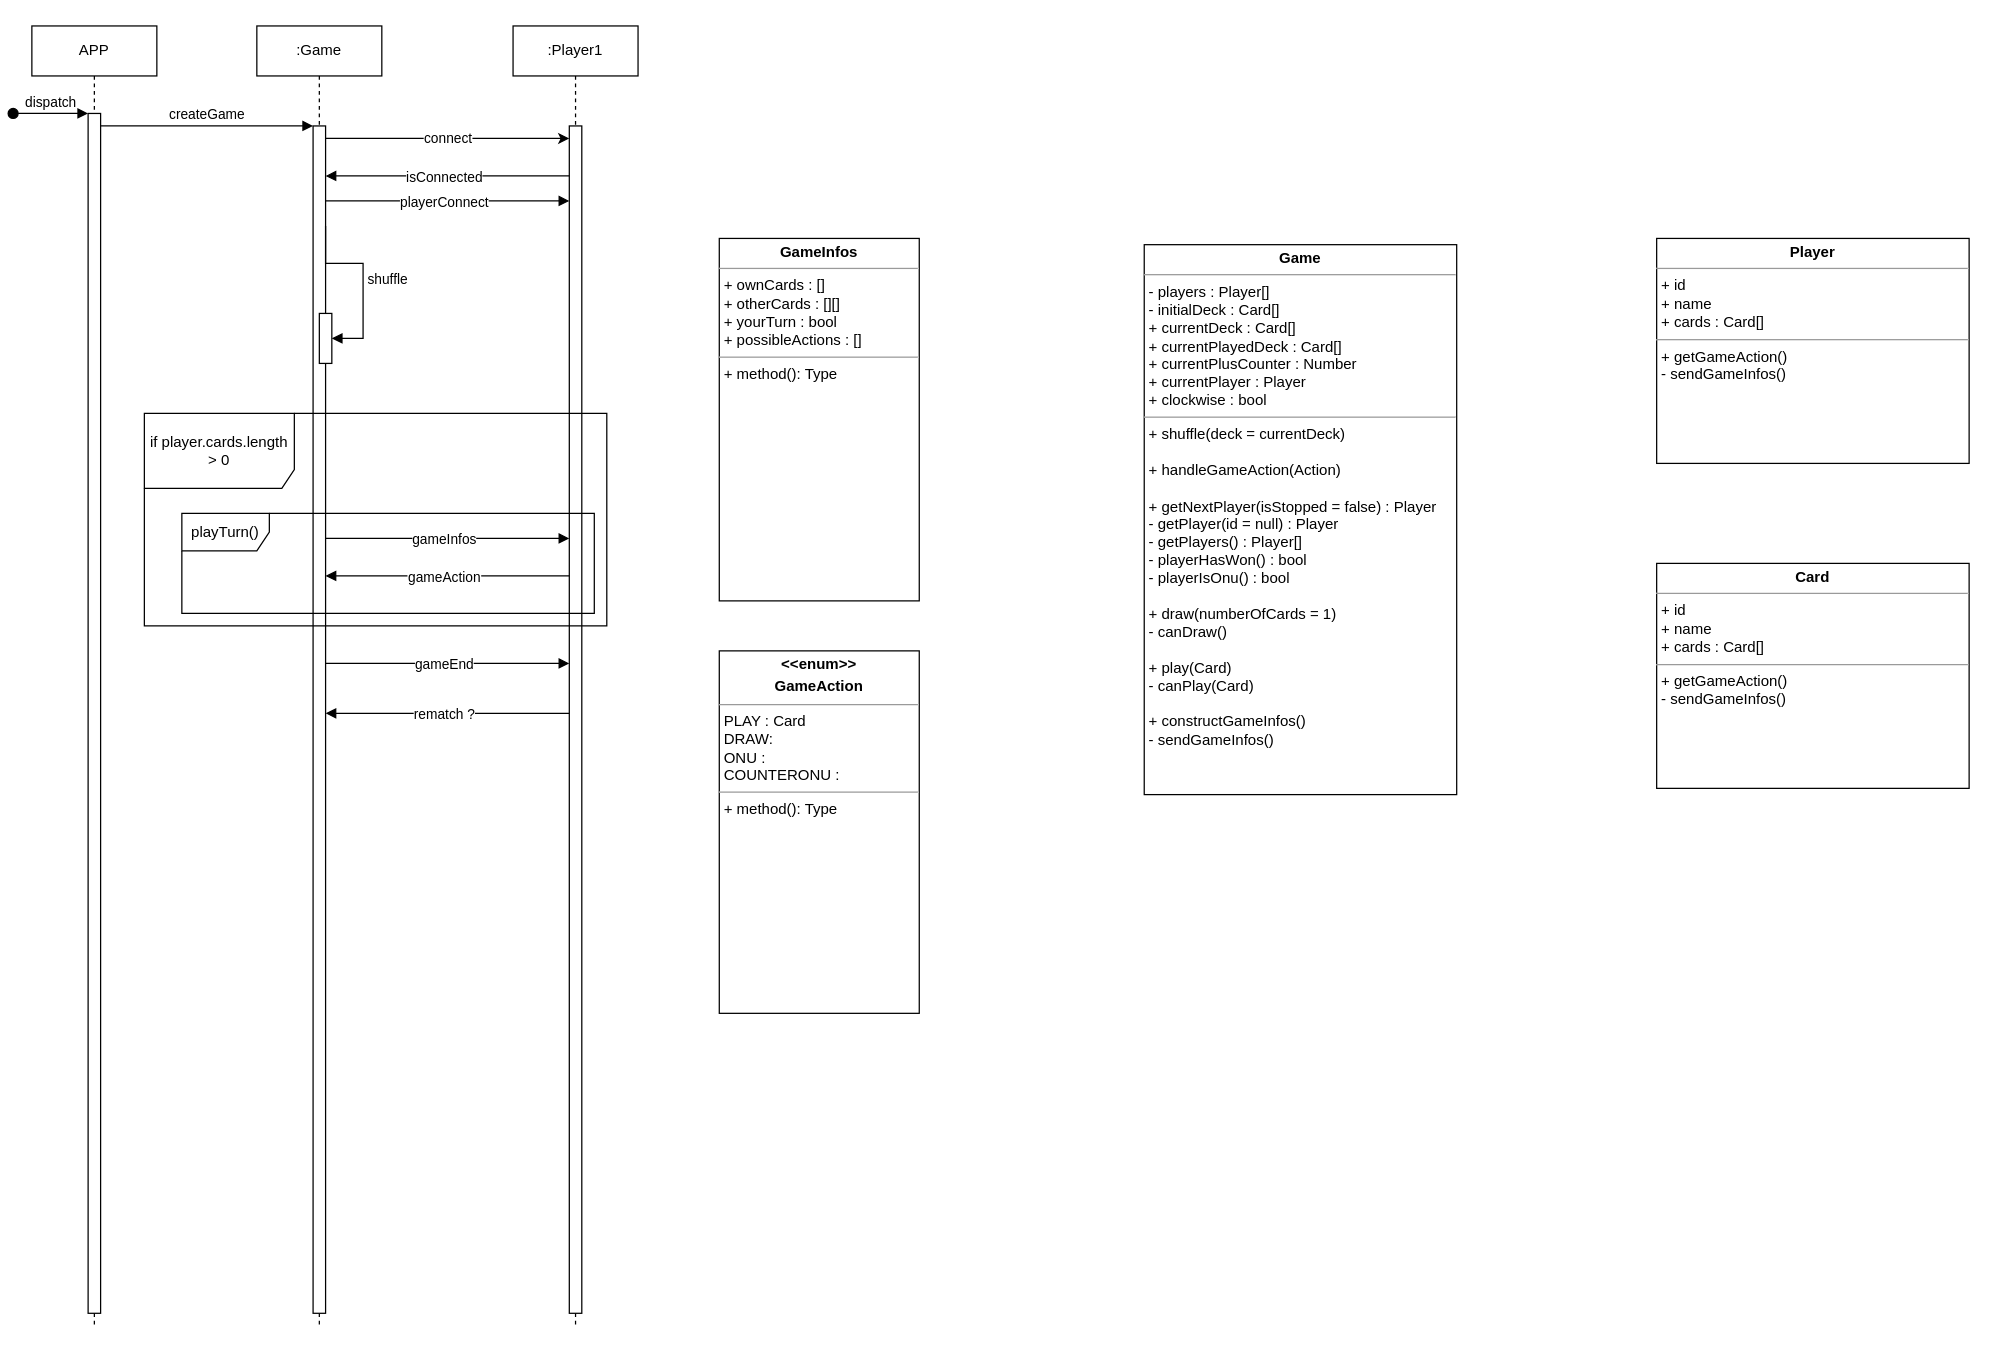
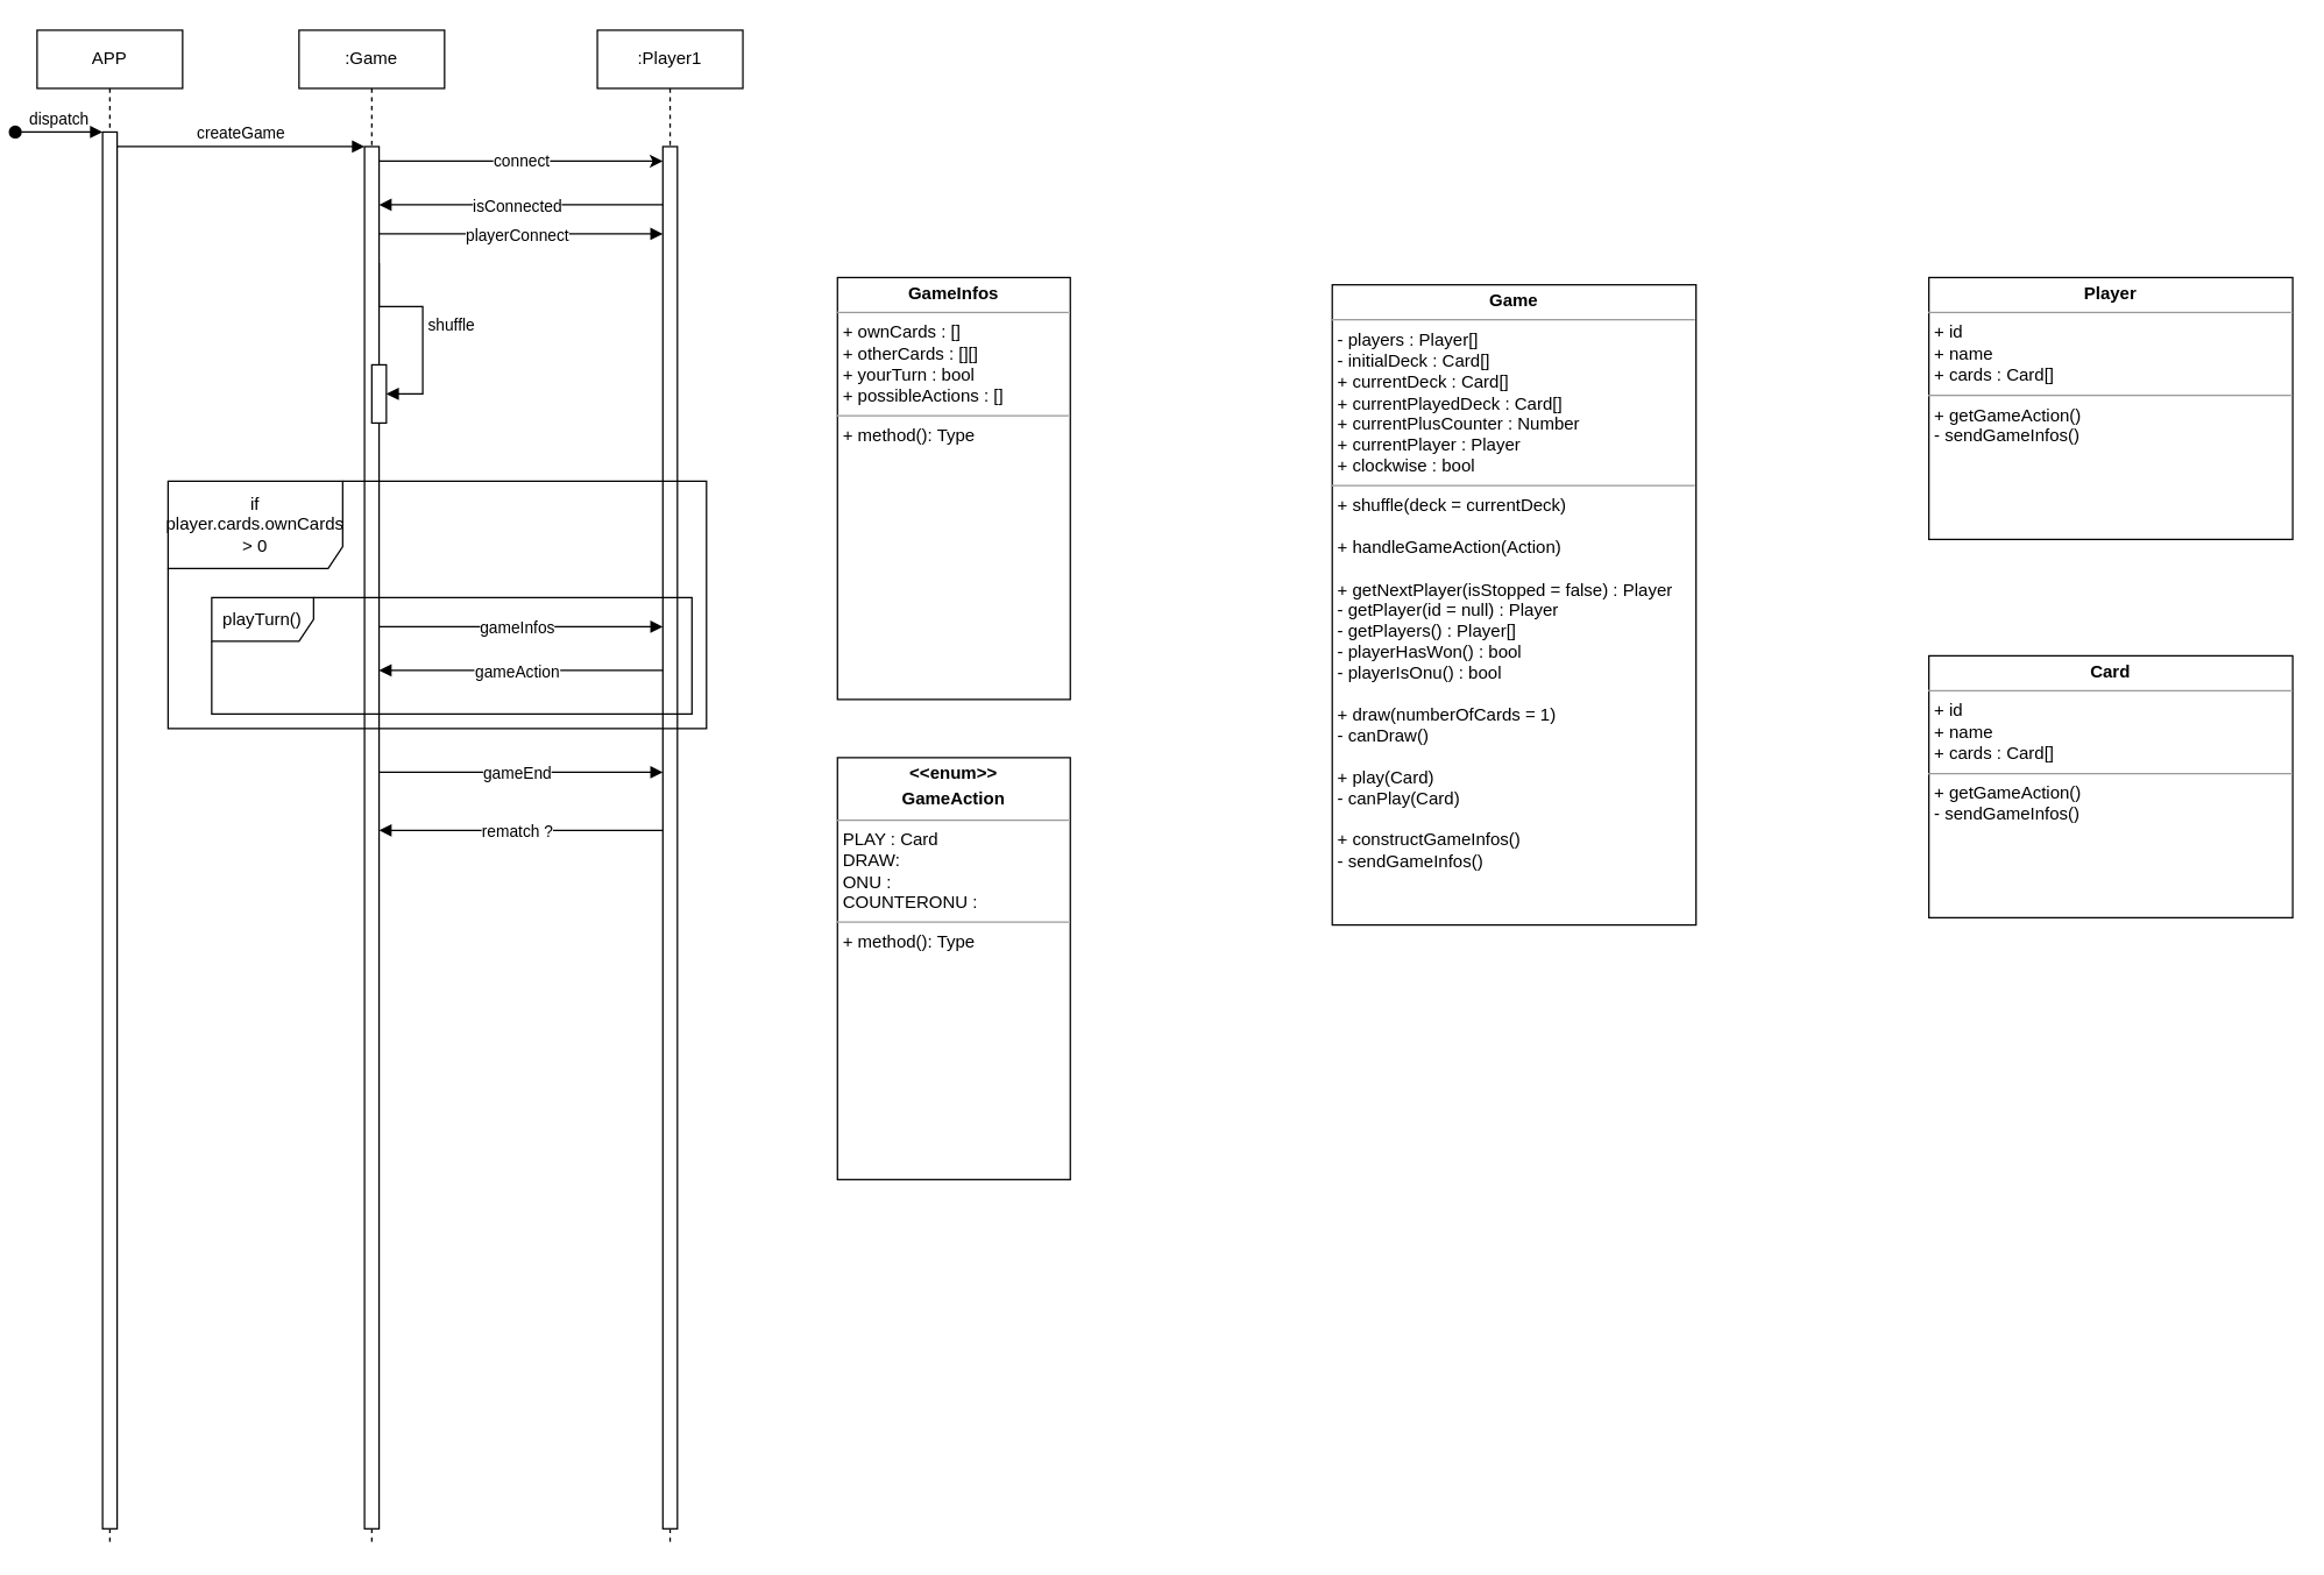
  <mxCell id="0" />
  <mxCell id="1" parent="0" />
  <mxCell id="2" value="APP" style="shape=umlLifeline;perimeter=lifelinePerimeter;whiteSpace=wrap;html=1;container=0;dropTarget=0;collapsible=0;recursiveResize=0;outlineConnect=0;portConstraint=eastwest;newEdgeStyle={&quot;edgeStyle&quot;:&quot;elbowEdgeStyle&quot;,&quot;elbow&quot;:&quot;vertical&quot;,&quot;curved&quot;:0,&quot;rounded&quot;:0};" parent="1" vertex="1"><mxGeometry x="20" y="20" width="100" height="1040" as="geometry" /></mxCell>
  <mxCell id="3" value="" style="html=1;points=[];perimeter=orthogonalPerimeter;outlineConnect=0;targetShapes=umlLifeline;portConstraint=eastwest;newEdgeStyle={&quot;edgeStyle&quot;:&quot;elbowEdgeStyle&quot;,&quot;elbow&quot;:&quot;vertical&quot;,&quot;curved&quot;:0,&quot;rounded&quot;:0};" parent="2" vertex="1"><mxGeometry x="45" y="70" width="10" height="960" as="geometry" /></mxCell>
  <mxCell id="4" value="dispatch" style="html=1;verticalAlign=bottom;startArrow=oval;endArrow=block;startSize=8;edgeStyle=elbowEdgeStyle;elbow=vertical;curved=0;rounded=0;" parent="2" target="3" edge="1"><mxGeometry relative="1" as="geometry"><mxPoint x="-15" y="70" as="sourcePoint" /></mxGeometry></mxCell>
  <mxCell id="5" value=":Game" style="shape=umlLifeline;perimeter=lifelinePerimeter;whiteSpace=wrap;html=1;container=0;dropTarget=0;collapsible=0;recursiveResize=0;outlineConnect=0;portConstraint=eastwest;newEdgeStyle={&quot;edgeStyle&quot;:&quot;elbowEdgeStyle&quot;,&quot;elbow&quot;:&quot;vertical&quot;,&quot;curved&quot;:0,&quot;rounded&quot;:0};" parent="1" vertex="1"><mxGeometry x="200" y="20" width="100" height="1040" as="geometry" /></mxCell>
  <mxCell id="6" value="" style="html=1;points=[];perimeter=orthogonalPerimeter;outlineConnect=0;targetShapes=umlLifeline;portConstraint=eastwest;newEdgeStyle={&quot;edgeStyle&quot;:&quot;elbowEdgeStyle&quot;,&quot;elbow&quot;:&quot;vertical&quot;,&quot;curved&quot;:0,&quot;rounded&quot;:0};" parent="5" vertex="1"><mxGeometry x="45" y="80" width="10" height="950" as="geometry" /></mxCell>
  <mxCell id="7" value="" style="html=1;points=[[0,0,0,0,5],[0,1,0,0,-5],[1,0,0,0,5],[1,1,0,0,-5]];perimeter=orthogonalPerimeter;outlineConnect=0;targetShapes=umlLifeline;portConstraint=eastwest;newEdgeStyle={&quot;curved&quot;:0,&quot;rounded&quot;:0};" vertex="1" parent="5"><mxGeometry x="50" y="230" width="10" height="40" as="geometry" /></mxCell>
  <mxCell id="8" value="shuffle" style="html=1;align=left;spacingLeft=2;endArrow=block;rounded=0;edgeStyle=orthogonalEdgeStyle;curved=0;rounded=0;" edge="1" target="7" parent="5"><mxGeometry relative="1" as="geometry"><mxPoint x="55" y="160" as="sourcePoint" /><Array as="points"><mxPoint x="85" y="190" /></Array></mxGeometry></mxCell>
  <mxCell id="9" value="createGame" style="html=1;verticalAlign=bottom;endArrow=block;edgeStyle=elbowEdgeStyle;elbow=vertical;curved=0;rounded=0;" parent="1" source="3" target="6" edge="1"><mxGeometry relative="1" as="geometry"><mxPoint x="175" y="110" as="sourcePoint" /><Array as="points"><mxPoint x="160" y="100" /></Array></mxGeometry></mxCell>
  <mxCell id="10" value=":Player1" style="shape=umlLifeline;perimeter=lifelinePerimeter;whiteSpace=wrap;html=1;container=0;dropTarget=0;collapsible=0;recursiveResize=0;outlineConnect=0;portConstraint=eastwest;newEdgeStyle={&quot;edgeStyle&quot;:&quot;elbowEdgeStyle&quot;,&quot;elbow&quot;:&quot;vertical&quot;,&quot;curved&quot;:0,&quot;rounded&quot;:0};" vertex="1" parent="1"><mxGeometry x="405" y="20" width="100" height="1040" as="geometry" /></mxCell>
  <mxCell id="11" value="" style="html=1;points=[];perimeter=orthogonalPerimeter;outlineConnect=0;targetShapes=umlLifeline;portConstraint=eastwest;newEdgeStyle={&quot;edgeStyle&quot;:&quot;elbowEdgeStyle&quot;,&quot;elbow&quot;:&quot;vertical&quot;,&quot;curved&quot;:0,&quot;rounded&quot;:0};" vertex="1" parent="10"><mxGeometry x="45" y="80" width="10" height="950" as="geometry" /></mxCell>
  <mxCell id="12" value="connect" style="edgeStyle=elbowEdgeStyle;rounded=0;orthogonalLoop=1;jettySize=auto;html=1;elbow=vertical;curved=0;" edge="1" parent="1"><mxGeometry relative="1" as="geometry"><mxPoint x="255" y="110.004" as="sourcePoint" /><mxPoint x="450" y="110.004" as="targetPoint" /><Array as="points"><mxPoint x="350" y="110" /></Array></mxGeometry></mxCell>
  <mxCell id="13" value="isConnected" style="html=1;verticalAlign=bottom;endArrow=block;edgeStyle=elbowEdgeStyle;elbow=vertical;curved=0;rounded=0;" edge="1" parent="1" source="11" target="6"><mxGeometry x="0.026" y="10" relative="1" as="geometry"><mxPoint x="255" y="150" as="sourcePoint" /><Array as="points"><mxPoint x="360" y="140" /></Array><mxPoint x="90" y="150" as="targetPoint" /><mxPoint as="offset" /></mxGeometry></mxCell>
  <mxCell id="14" value="playerConnect" style="html=1;verticalAlign=bottom;endArrow=block;edgeStyle=elbowEdgeStyle;elbow=vertical;curved=0;rounded=0;" edge="1" parent="1" source="6" target="11"><mxGeometry x="-0.026" y="-10" relative="1" as="geometry"><mxPoint x="85" y="110" as="sourcePoint" /><Array as="points"><mxPoint x="350" y="160" /></Array><mxPoint x="255" y="110" as="targetPoint" /><mxPoint as="offset" /></mxGeometry></mxCell>
  <mxCell id="15" value="gameInfos" style="html=1;verticalAlign=bottom;endArrow=block;curved=0;rounded=0;" edge="1" parent="1"><mxGeometry x="-0.024" y="-10" width="80" relative="1" as="geometry"><mxPoint x="255" y="430" as="sourcePoint" /><mxPoint x="450" y="430" as="targetPoint" /><Array as="points"><mxPoint x="350" y="430" /></Array><mxPoint as="offset" /></mxGeometry></mxCell>
  <mxCell id="16" value="&lt;p style=&quot;margin:0px;margin-top:4px;text-align:center;&quot;&gt;&lt;b&gt;GameInfos&lt;/b&gt;&lt;/p&gt;&lt;hr size=&quot;1&quot;&gt;&lt;p style=&quot;margin:0px;margin-left:4px;&quot;&gt;+ ownCards : []&lt;/p&gt;&lt;p style=&quot;margin:0px;margin-left:4px;&quot;&gt;+ otherCards : [][]&lt;/p&gt;&lt;p style=&quot;margin:0px;margin-left:4px;&quot;&gt;+ yourTurn : bool&lt;/p&gt;&lt;p style=&quot;margin:0px;margin-left:4px;&quot;&gt;+ possibleActions : []&lt;/p&gt;&lt;hr size=&quot;1&quot;&gt;&lt;p style=&quot;margin:0px;margin-left:4px;&quot;&gt;+ method(): Type&lt;/p&gt;" style="verticalAlign=top;align=left;overflow=fill;fontSize=12;fontFamily=Helvetica;html=1;whiteSpace=wrap;" vertex="1" parent="1"><mxGeometry x="570" y="190" width="160" height="290" as="geometry" /></mxCell>
  <mxCell id="17" value="gameAction" style="html=1;verticalAlign=bottom;endArrow=block;curved=0;rounded=0;" edge="1" parent="1"><mxGeometry x="0.026" y="10" width="80" relative="1" as="geometry"><mxPoint x="450" y="460" as="sourcePoint" /><mxPoint x="255" y="460" as="targetPoint" /><Array as="points"><mxPoint x="360" y="460" /></Array><mxPoint as="offset" /></mxGeometry></mxCell>
  <mxCell id="18" value="playTurn()" style="shape=umlFrame;whiteSpace=wrap;html=1;pointerEvents=0;width=70;height=30;" vertex="1" parent="1"><mxGeometry x="140" y="410" width="330" height="80" as="geometry" /></mxCell>
- <mxCell id="19" value="if player.cards.length&lt;br&gt;&amp;gt; 0" style="shape=umlFrame;whiteSpace=wrap;html=1;pointerEvents=0;width=120;height=60;" vertex="1" parent="1"><mxGeometry x="110" y="330" width="370" height="170" as="geometry" /></mxCell>
+ <mxCell id="19" value="if player.cards.ownCards&lt;br&gt;&amp;gt; 0" style="shape=umlFrame;whiteSpace=wrap;html=1;pointerEvents=0;width=120;height=60;" vertex="1" parent="1"><mxGeometry x="110" y="330" width="370" height="170" as="geometry" /></mxCell>
  <mxCell id="20" value="gameEnd" style="html=1;verticalAlign=bottom;endArrow=block;edgeStyle=elbowEdgeStyle;elbow=vertical;curved=0;rounded=0;" edge="1" parent="1" source="6" target="11"><mxGeometry x="-0.026" y="-10" relative="1" as="geometry"><mxPoint x="265" y="539.58" as="sourcePoint" /><Array as="points"><mxPoint x="360" y="530" /></Array><mxPoint x="460" y="539.58" as="targetPoint" /><mxPoint as="offset" /></mxGeometry></mxCell>
  <mxCell id="21" value="rematch ?" style="html=1;verticalAlign=bottom;endArrow=block;edgeStyle=elbowEdgeStyle;elbow=vertical;curved=0;rounded=0;" edge="1" parent="1" source="11" target="6"><mxGeometry x="0.026" y="10" relative="1" as="geometry"><mxPoint x="265" y="540" as="sourcePoint" /><Array as="points"><mxPoint x="370" y="570" /></Array><mxPoint x="460" y="540" as="targetPoint" /><mxPoint as="offset" /></mxGeometry></mxCell>
  <mxCell id="22" value="&lt;p style=&quot;margin:0px;margin-top:4px;text-align:center;&quot;&gt;&lt;b&gt;&amp;lt;&amp;lt;enum&amp;gt;&amp;gt;&lt;/b&gt;&lt;/p&gt;&lt;p style=&quot;margin:0px;margin-top:4px;text-align:center;&quot;&gt;&lt;b&gt;GameAction&lt;/b&gt;&lt;/p&gt;&lt;hr size=&quot;1&quot;&gt;&lt;p style=&quot;margin:0px;margin-left:4px;&quot;&gt;PLAY : Card&lt;/p&gt;&lt;p style=&quot;margin:0px;margin-left:4px;&quot;&gt;DRAW:&amp;nbsp;&lt;/p&gt;&lt;p style=&quot;margin:0px;margin-left:4px;&quot;&gt;ONU :&lt;/p&gt;&lt;p style=&quot;margin:0px;margin-left:4px;&quot;&gt;COUNTERONU :&lt;/p&gt;&lt;hr size=&quot;1&quot;&gt;&lt;p style=&quot;margin:0px;margin-left:4px;&quot;&gt;+ method(): Type&lt;/p&gt;" style="verticalAlign=top;align=left;overflow=fill;fontSize=12;fontFamily=Helvetica;html=1;whiteSpace=wrap;" vertex="1" parent="1"><mxGeometry x="570" y="520" width="160" height="290" as="geometry" /></mxCell>
  <mxCell id="23" value="&lt;p style=&quot;margin:0px;margin-top:4px;text-align:center;&quot;&gt;&lt;b&gt;Game&lt;/b&gt;&lt;/p&gt;&lt;hr size=&quot;1&quot;&gt;&lt;p style=&quot;margin:0px;margin-left:4px;&quot;&gt;- players : Player[]&lt;/p&gt;&lt;p style=&quot;margin:0px;margin-left:4px;&quot;&gt;- initialDeck : Card[]&lt;/p&gt;&lt;p style=&quot;margin:0px;margin-left:4px;&quot;&gt;+ currentDeck : Card[]&lt;/p&gt;&lt;p style=&quot;margin:0px;margin-left:4px;&quot;&gt;+ currentPlayedDeck : Card[]&lt;br&gt;&lt;/p&gt;&lt;p style=&quot;margin:0px;margin-left:4px;&quot;&gt;+ currentPlusCounter : Number&lt;/p&gt;&lt;p style=&quot;margin:0px;margin-left:4px;&quot;&gt;+ currentPlayer : Player&lt;/p&gt;&lt;p style=&quot;margin:0px;margin-left:4px;&quot;&gt;+ clockwise : bool&lt;/p&gt;&lt;hr size=&quot;1&quot;&gt;&lt;p style=&quot;margin:0px;margin-left:4px;&quot;&gt;+ shuffle(deck = currentDeck)&lt;br&gt;&lt;/p&gt;&lt;p style=&quot;margin:0px;margin-left:4px;&quot;&gt;&lt;br&gt;&lt;/p&gt;&lt;p style=&quot;margin:0px;margin-left:4px;&quot;&gt;+ handleGameAction(Action)&lt;/p&gt;&lt;p style=&quot;margin:0px;margin-left:4px;&quot;&gt;&lt;br&gt;&lt;/p&gt;&lt;p style=&quot;margin:0px;margin-left:4px;&quot;&gt;+ getNextPlayer(isStopped = false) : Player&lt;/p&gt;&lt;p style=&quot;margin:0px;margin-left:4px;&quot;&gt;- getPlayer(id = null) : Player&lt;/p&gt;&lt;p style=&quot;margin:0px;margin-left:4px;&quot;&gt;- getPlayers() : Player[]&lt;br&gt;&lt;/p&gt;&lt;p style=&quot;margin:0px;margin-left:4px;&quot;&gt;- playerHasWon() : bool&lt;/p&gt;&lt;p style=&quot;margin:0px;margin-left:4px;&quot;&gt;- playerIsOnu() : bool&lt;br&gt;&lt;/p&gt;&lt;p style=&quot;margin:0px;margin-left:4px;&quot;&gt;&lt;br&gt;&lt;/p&gt;&lt;p style=&quot;margin:0px;margin-left:4px;&quot;&gt;+ draw(numberOfCards = 1)&lt;/p&gt;&lt;p style=&quot;margin:0px;margin-left:4px;&quot;&gt;- canDraw()&lt;/p&gt;&lt;p style=&quot;margin:0px;margin-left:4px;&quot;&gt;&lt;br&gt;&lt;/p&gt;&lt;p style=&quot;margin:0px;margin-left:4px;&quot;&gt;+ play(Card)&lt;/p&gt;&lt;p style=&quot;margin:0px;margin-left:4px;&quot;&gt;- canPlay(Card)&lt;/p&gt;&lt;p style=&quot;margin:0px;margin-left:4px;&quot;&gt;&lt;br&gt;&lt;/p&gt;&lt;p style=&quot;margin:0px;margin-left:4px;&quot;&gt;+ constructGameInfos()&lt;/p&gt;&lt;p style=&quot;margin:0px;margin-left:4px;&quot;&gt;- sendGameInfos()&lt;/p&gt;" style="verticalAlign=top;align=left;overflow=fill;fontSize=12;fontFamily=Helvetica;html=1;whiteSpace=wrap;" vertex="1" parent="1"><mxGeometry x="910" y="195" width="250" height="440" as="geometry" /></mxCell>
  <mxCell id="24" value="&lt;p style=&quot;margin:0px;margin-top:4px;text-align:center;&quot;&gt;&lt;b&gt;Player&lt;/b&gt;&lt;/p&gt;&lt;hr size=&quot;1&quot;&gt;&lt;p style=&quot;margin:0px;margin-left:4px;&quot;&gt;+ id&lt;/p&gt;&lt;p style=&quot;margin:0px;margin-left:4px;&quot;&gt;+ name&lt;/p&gt;&lt;p style=&quot;margin:0px;margin-left:4px;&quot;&gt;+ cards : Card[]&lt;/p&gt;&lt;hr size=&quot;1&quot;&gt;&lt;p style=&quot;margin:0px;margin-left:4px;&quot;&gt;+ getGameAction()&lt;/p&gt;&lt;p style=&quot;margin:0px;margin-left:4px;&quot;&gt;- sendGameInfos()&lt;/p&gt;" style="verticalAlign=top;align=left;overflow=fill;fontSize=12;fontFamily=Helvetica;html=1;whiteSpace=wrap;" vertex="1" parent="1"><mxGeometry x="1320" y="190" width="250" height="180" as="geometry" /></mxCell>
  <mxCell id="25" value="&lt;p style=&quot;margin:0px;margin-top:4px;text-align:center;&quot;&gt;&lt;b&gt;Card&lt;/b&gt;&lt;/p&gt;&lt;hr size=&quot;1&quot;&gt;&lt;p style=&quot;margin:0px;margin-left:4px;&quot;&gt;+ id&lt;/p&gt;&lt;p style=&quot;margin:0px;margin-left:4px;&quot;&gt;+ name&lt;/p&gt;&lt;p style=&quot;margin:0px;margin-left:4px;&quot;&gt;+ cards : Card[]&lt;/p&gt;&lt;hr size=&quot;1&quot;&gt;&lt;p style=&quot;margin:0px;margin-left:4px;&quot;&gt;+ getGameAction()&lt;/p&gt;&lt;p style=&quot;margin:0px;margin-left:4px;&quot;&gt;- sendGameInfos()&lt;/p&gt;" style="verticalAlign=top;align=left;overflow=fill;fontSize=12;fontFamily=Helvetica;html=1;whiteSpace=wrap;" vertex="1" parent="1"><mxGeometry x="1320" y="450" width="250" height="180" as="geometry" /></mxCell>
